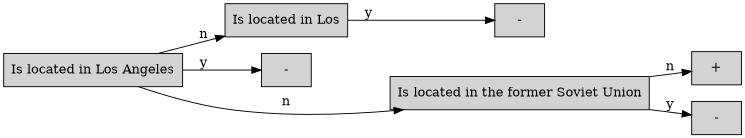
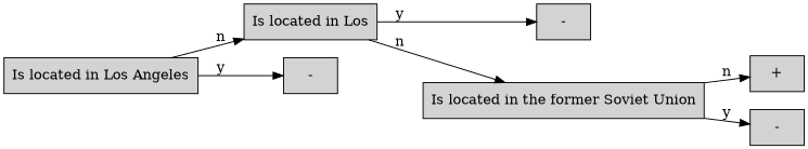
  digraph {
    compound=true
    rankdir=LR
    node [shape=box style=filled]
    n1 [label="Is located in Los Angeles"]
    n2 [label="Is located in Los"]
    n3 [label="-\n"]
    n4 [label="Is located in the former Soviet Union"]
    n5 [label="-\n"]
    n6 [label="+\n"]
    n7 [label="-\n"]
    n1 -> n2 [label=n]
    n1 -> n3 [label=y]
-   n1 -> n4 [label=n]
+   n2 -> n4 [label=n]
    n2 -> n5 [label=y]
    n4 -> n6 [label=n]
    n4 -> n7 [label=y]
  }
